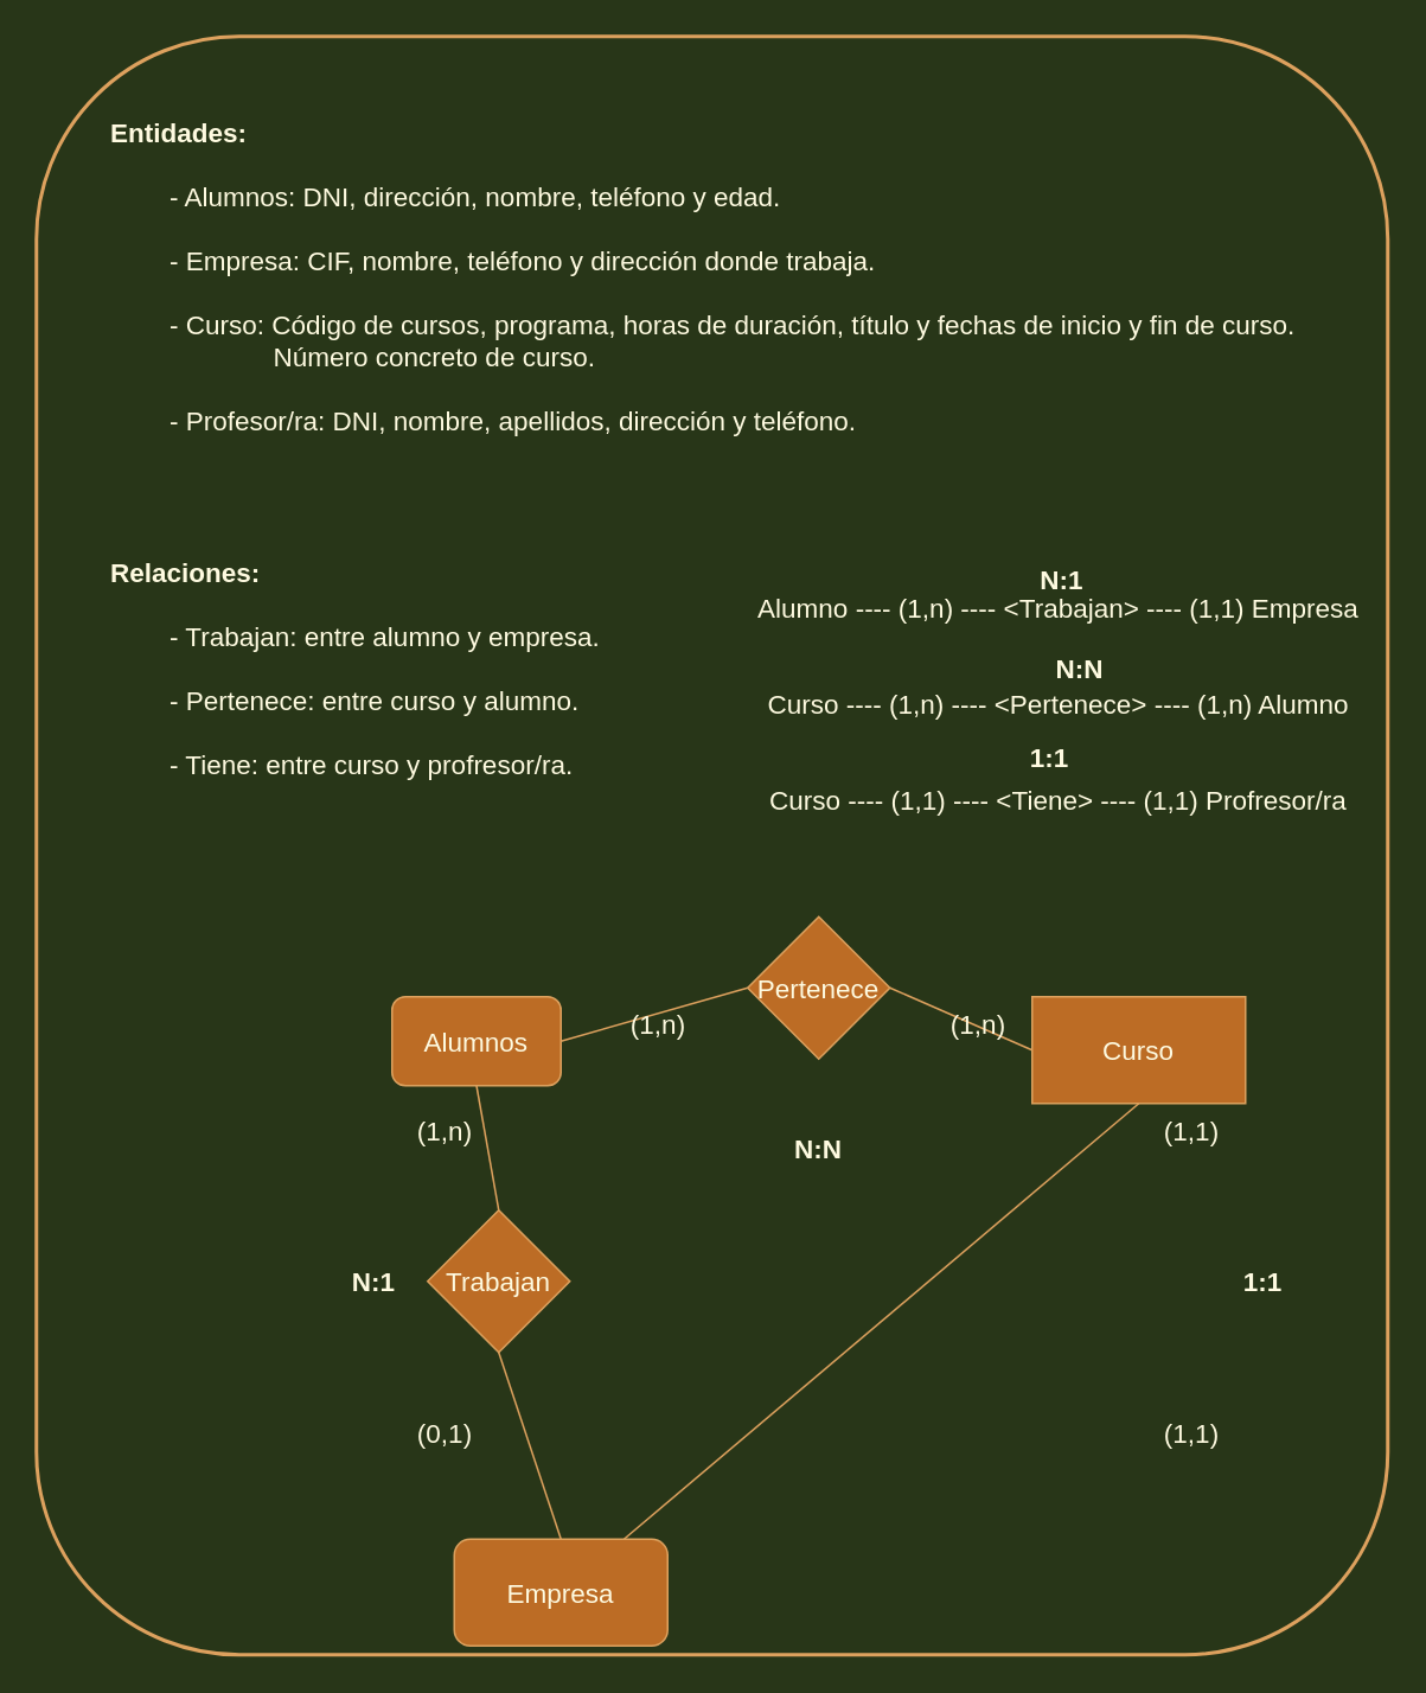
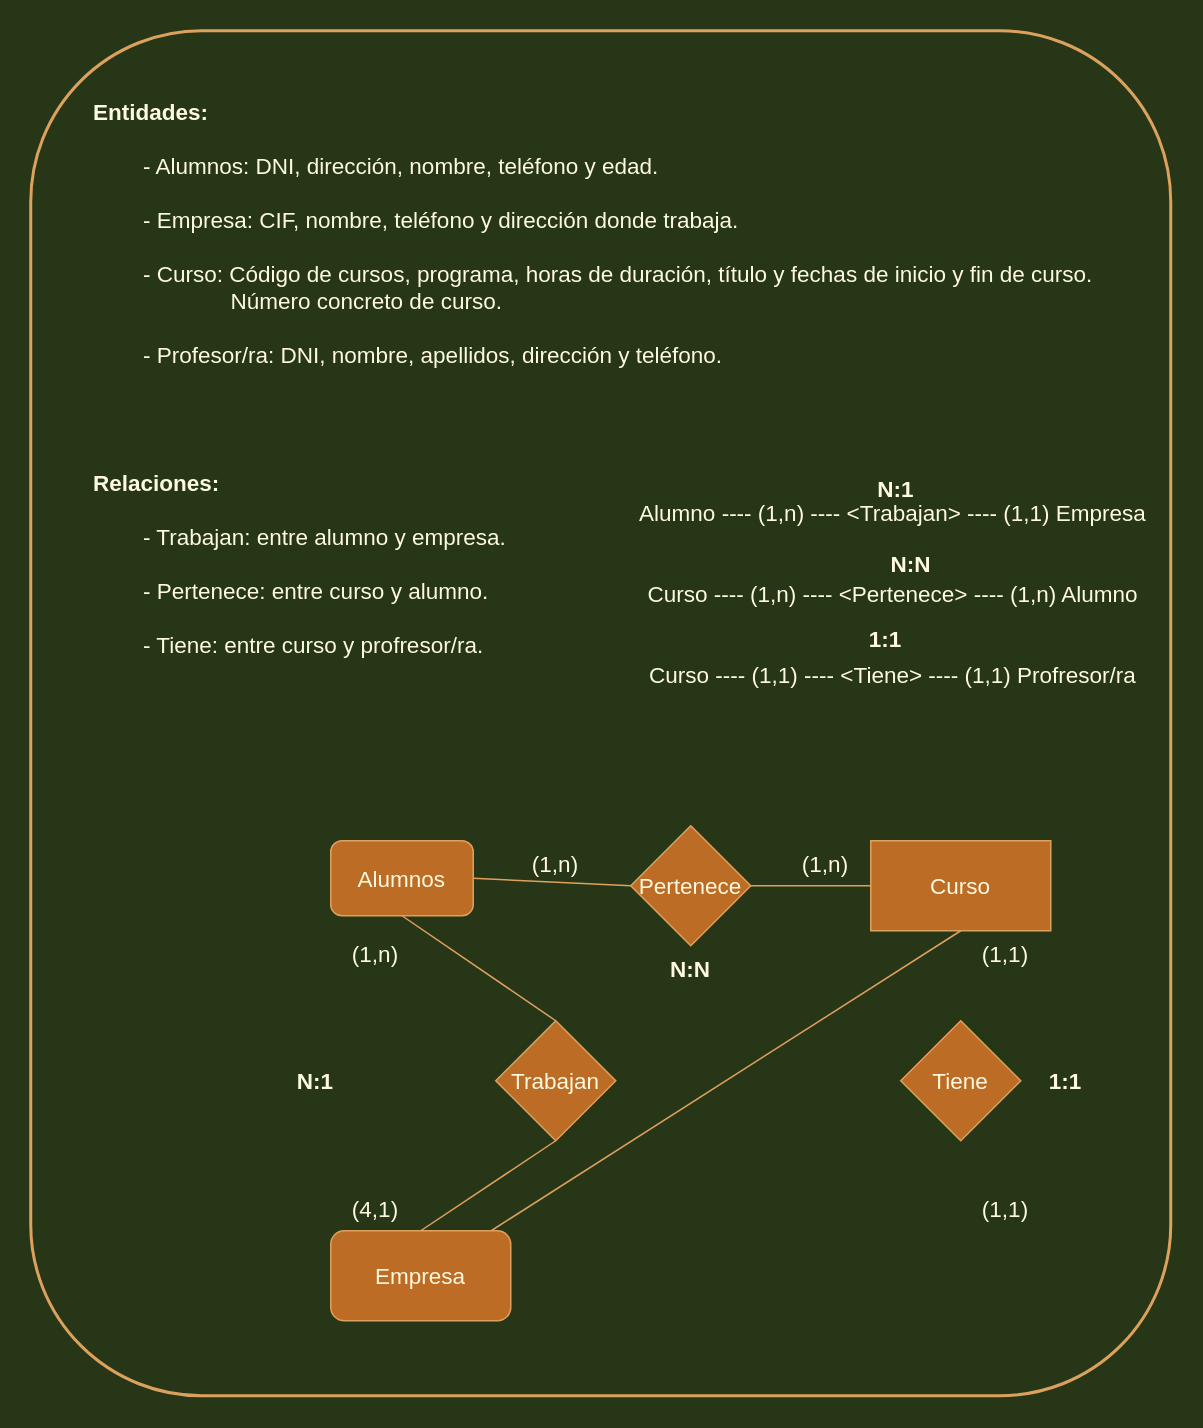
  <mxCell id="0" />
  <mxCell id="1" parent="0" />
  <mxCell id="2" value="&lt;font style=&quot;font-size: 15px&quot;&gt;&lt;b&gt;Entidades:&lt;/b&gt;&lt;br&gt;&lt;br&gt;&lt;span style=&quot;white-space: pre&quot;&gt;&#09;&lt;/span&gt;- Alumnos: DNI, dirección, nombre, teléfono y edad.&amp;nbsp;&lt;br&gt;&lt;br&gt;&lt;span style=&quot;white-space: pre&quot;&gt;&#09;&lt;/span&gt;- Empresa: CIF, nombre, teléfono y dirección donde trabaja.&lt;br&gt;&lt;br&gt;&lt;span style=&quot;white-space: pre&quot;&gt;&#09;&lt;/span&gt;- Curso: Código de cursos, programa, horas de duración, título y fechas de inicio y fin de curso. &lt;span style=&quot;white-space: pre&quot;&gt;&#09;&lt;/span&gt;&lt;span style=&quot;white-space: pre&quot;&gt;&#09;&lt;/span&gt;&amp;nbsp; &amp;nbsp; &amp;nbsp; Número concreto de curso.&lt;br&gt;&lt;br&gt;&lt;span style=&quot;white-space: pre&quot;&gt;&#09;&lt;/span&gt;- Profesor/ra: DNI, nombre, apellidos, dirección y teléfono.&lt;br&gt;&lt;/font&gt;" style="text;html=1;strokeColor=none;fillColor=none;align=left;verticalAlign=middle;whiteSpace=wrap;rounded=0;sketch=0;fontColor=#FEFAE0;" parent="1" vertex="1"><mxGeometry x="60" y="20" width="700" height="270" as="geometry" /></mxCell>
  <mxCell id="3" value="&lt;b&gt;Relaciones:&lt;/b&gt;&lt;br&gt;&lt;br&gt;&lt;span style=&quot;font-weight: bold&quot;&gt;&#09;&lt;/span&gt;&lt;span&gt;&#09;&lt;/span&gt;&lt;span style=&quot;white-space: pre&quot;&gt;&#09;&lt;/span&gt;- Trabajan: entre alumno y empresa.&lt;br&gt;&lt;span&gt;&lt;br&gt;&lt;span&gt;&#09;&lt;/span&gt;&lt;span style=&quot;white-space: pre&quot;&gt;&#09;&lt;/span&gt;- Pertenece: entre curso y alumno.&lt;br&gt;&lt;/span&gt;&lt;br&gt;&lt;span style=&quot;white-space: pre&quot;&gt;&#09;&lt;/span&gt;- Tiene: entre curso y profresor/ra." style="text;html=1;strokeColor=none;fillColor=none;align=left;verticalAlign=middle;whiteSpace=wrap;rounded=0;sketch=0;fontSize=15;fontColor=#FEFAE0;" parent="1" vertex="1"><mxGeometry x="60" y="300" width="680" height="150" as="geometry" /></mxCell>
  <mxCell id="4" value="Alumno ---- (1,n) ---- &amp;lt;Trabajan&amp;gt; ---- (1,1) Empresa&lt;br&gt;&lt;br&gt;&lt;br&gt;Curso ---- (1,n) ---- &amp;lt;Pertenece&amp;gt; ---- (1,n) Alumno&lt;br&gt;&lt;br&gt;&lt;br&gt;Curso ---- (1,1) ---- &amp;lt;Tiene&amp;gt; ---- (1,1) Profresor/ra" style="text;html=1;strokeColor=none;fillColor=none;align=center;verticalAlign=middle;whiteSpace=wrap;rounded=0;sketch=0;fontSize=15;fontColor=#FEFAE0;" parent="1" vertex="1"><mxGeometry x="410" y="320" width="370" height="150" as="geometry" /></mxCell>
  <mxCell id="5" style="rounded=1;sketch=0;orthogonalLoop=1;jettySize=auto;html=1;exitX=1;exitY=0.5;exitDx=0;exitDy=0;entryX=0;entryY=0.5;entryDx=0;entryDy=0;fontSize=15;fontColor=#FEFAE0;strokeColor=#DDA15E;fillColor=#BC6C25;endArrow=none;endFill=0;" parent="1" source="6" target="10" edge="1"><mxGeometry relative="1" as="geometry" /></mxCell>
  <mxCell id="6" value="Alumnos" style="rounded=1;whiteSpace=wrap;html=1;sketch=0;fontSize=15;fontColor=#FEFAE0;strokeColor=#DDA15E;fillColor=#BC6C25;align=center;verticalAlign=middle;" parent="1" vertex="1"><mxGeometry x="220" y="560" width="95" height="50" as="geometry" /></mxCell>
  <mxCell id="7" style="edgeStyle=none;rounded=1;sketch=0;orthogonalLoop=1;jettySize=auto;html=1;exitX=0.5;exitY=1;exitDx=0;exitDy=0;fontSize=15;fontColor=#FEFAE0;endArrow=none;endFill=0;strokeColor=#DDA15E;fillColor=#BC6C25;" parent="1" source="8" target="12" edge="1"><mxGeometry relative="1" as="geometry" /></mxCell>
  <mxCell id="8" value="Curso" style="whiteSpace=wrap;html=1;sketch=0;fontSize=15;fontColor=#FEFAE0;strokeColor=#DDA15E;fillColor=#BC6C25;align=center;verticalAlign=middle;rounded=0;" parent="1" vertex="1"><mxGeometry x="580" y="560" width="120" height="60" as="geometry" /></mxCell>
  <mxCell id="9" style="rounded=1;sketch=0;orthogonalLoop=1;jettySize=auto;html=1;exitX=1;exitY=0.5;exitDx=0;exitDy=0;entryX=0;entryY=0.5;entryDx=0;entryDy=0;fontSize=15;fontColor=#FEFAE0;strokeColor=#DDA15E;fillColor=#BC6C25;endArrow=none;endFill=0;" parent="1" source="10" target="8" edge="1"><mxGeometry relative="1" as="geometry" /></mxCell>
- <mxCell id="10" value="Pertenece" style="rhombus;whiteSpace=wrap;html=1;rounded=0;sketch=0;fontSize=15;fontColor=#FEFAE0;strokeColor=#DDA15E;fillColor=#BC6C25;align=center;verticalAlign=middle;" parent="1" vertex="1"><mxGeometry x="420" y="515" width="80" height="80" as="geometry" /></mxCell>
- <mxCell id="12" value="Empresa" style="rounded=1;whiteSpace=wrap;html=1;sketch=0;fontSize=15;fontColor=#FEFAE0;strokeColor=#DDA15E;fillColor=#BC6C25;align=center;verticalAlign=middle;" parent="1" vertex="1"><mxGeometry x="255" y="865" width="120" height="60" as="geometry" /></mxCell>
+ <mxCell id="10" value="Pertenece" style="rhombus;whiteSpace=wrap;html=1;rounded=0;sketch=0;fontSize=15;fontColor=#FEFAE0;strokeColor=#DDA15E;fillColor=#BC6C25;align=center;verticalAlign=middle;" parent="1" vertex="1"><mxGeometry x="420" y="550" width="80" height="80" as="geometry" /></mxCell>
+ <mxCell id="11" value="Tiene" style="rhombus;whiteSpace=wrap;html=1;rounded=0;sketch=0;fontSize=15;fontColor=#FEFAE0;strokeColor=#DDA15E;fillColor=#BC6C25;align=center;verticalAlign=middle;" parent="1" vertex="1"><mxGeometry x="600" y="680" width="80" height="80" as="geometry" /></mxCell>
+ <mxCell id="12" value="Empresa" style="rounded=1;whiteSpace=wrap;html=1;sketch=0;fontSize=15;fontColor=#FEFAE0;strokeColor=#DDA15E;fillColor=#BC6C25;align=center;verticalAlign=middle;" parent="1" vertex="1"><mxGeometry x="220" y="820" width="120" height="60" as="geometry" /></mxCell>
  <mxCell id="13" style="edgeStyle=none;rounded=1;sketch=0;orthogonalLoop=1;jettySize=auto;html=1;exitX=0.5;exitY=0;exitDx=0;exitDy=0;entryX=0.5;entryY=1;entryDx=0;entryDy=0;fontSize=15;fontColor=#FEFAE0;endArrow=none;endFill=0;strokeColor=#DDA15E;fillColor=#BC6C25;" parent="1" source="15" target="6" edge="1"><mxGeometry relative="1" as="geometry" /></mxCell>
  <mxCell id="14" style="edgeStyle=none;rounded=1;sketch=0;orthogonalLoop=1;jettySize=auto;html=1;exitX=0.5;exitY=1;exitDx=0;exitDy=0;entryX=0.5;entryY=0;entryDx=0;entryDy=0;fontSize=15;fontColor=#FEFAE0;endArrow=none;endFill=0;strokeColor=#DDA15E;fillColor=#BC6C25;" parent="1" source="15" target="12" edge="1"><mxGeometry relative="1" as="geometry" /></mxCell>
- <mxCell id="15" value="Trabajan" style="rhombus;whiteSpace=wrap;html=1;rounded=0;sketch=0;fontSize=15;fontColor=#FEFAE0;strokeColor=#DDA15E;fillColor=#BC6C25;align=center;verticalAlign=middle;" parent="1" vertex="1"><mxGeometry x="240" y="680" width="80" height="80" as="geometry" /></mxCell>
+ <mxCell id="15" value="Trabajan" style="rhombus;whiteSpace=wrap;html=1;rounded=0;sketch=0;fontSize=15;fontColor=#FEFAE0;strokeColor=#DDA15E;fillColor=#BC6C25;align=center;verticalAlign=middle;" parent="1" vertex="1"><mxGeometry x="330" y="680" width="80" height="80" as="geometry" /></mxCell>
  <mxCell id="16" value="&lt;b&gt;N:1&lt;/b&gt;" style="text;html=1;strokeColor=none;fillColor=none;align=center;verticalAlign=middle;whiteSpace=wrap;rounded=0;sketch=0;fontSize=15;fontColor=#FEFAE0;" parent="1" vertex="1"><mxGeometry x="567" y="310" width="60" height="30" as="geometry" /></mxCell>
  <mxCell id="17" value="&lt;b&gt;N:N&lt;/b&gt;" style="text;html=1;strokeColor=none;fillColor=none;align=center;verticalAlign=middle;whiteSpace=wrap;rounded=0;sketch=0;fontSize=15;fontColor=#FEFAE0;" parent="1" vertex="1"><mxGeometry x="577" y="360" width="60" height="30" as="geometry" /></mxCell>
  <mxCell id="18" value="&lt;b&gt;1:1&lt;/b&gt;" style="text;html=1;strokeColor=none;fillColor=none;align=center;verticalAlign=middle;whiteSpace=wrap;rounded=0;sketch=0;fontSize=15;fontColor=#FEFAE0;" parent="1" vertex="1"><mxGeometry x="560" y="410" width="60" height="30" as="geometry" /></mxCell>
  <mxCell id="19" value="(1,n)" style="text;html=1;strokeColor=none;fillColor=none;align=center;verticalAlign=middle;whiteSpace=wrap;rounded=0;sketch=0;fontSize=15;fontColor=#FEFAE0;" parent="1" vertex="1"><mxGeometry x="220" y="620" width="60" height="30" as="geometry" /></mxCell>
- <mxCell id="20" value="(0,1)" style="text;html=1;strokeColor=none;fillColor=none;align=center;verticalAlign=middle;whiteSpace=wrap;rounded=0;sketch=0;fontSize=15;fontColor=#FEFAE0;" parent="1" vertex="1"><mxGeometry x="220" y="790" width="60" height="30" as="geometry" /></mxCell>
+ <mxCell id="20" value="(4,1)" style="text;html=1;strokeColor=none;fillColor=none;align=center;verticalAlign=middle;whiteSpace=wrap;rounded=0;sketch=0;fontSize=15;fontColor=#FEFAE0;" parent="1" vertex="1"><mxGeometry x="220" y="790" width="60" height="30" as="geometry" /></mxCell>
  <mxCell id="21" value="&lt;b&gt;N:1&lt;/b&gt;" style="text;html=1;strokeColor=none;fillColor=none;align=center;verticalAlign=middle;whiteSpace=wrap;rounded=0;sketch=0;fontSize=15;fontColor=#FEFAE0;" parent="1" vertex="1"><mxGeometry x="180" y="705" width="60" height="30" as="geometry" /></mxCell>
  <mxCell id="22" value="(1,n)" style="text;html=1;strokeColor=none;fillColor=none;align=center;verticalAlign=middle;whiteSpace=wrap;rounded=0;sketch=0;fontSize=15;fontColor=#FEFAE0;" parent="1" vertex="1"><mxGeometry x="340" y="560" width="60" height="30" as="geometry" /></mxCell>
  <mxCell id="23" value="(1,n)" style="text;html=1;strokeColor=none;fillColor=none;align=center;verticalAlign=middle;whiteSpace=wrap;rounded=0;sketch=0;fontSize=15;fontColor=#FEFAE0;" parent="1" vertex="1"><mxGeometry x="520" y="560" width="60" height="30" as="geometry" /></mxCell>
  <mxCell id="24" value="&lt;b&gt;N:N&lt;/b&gt;" style="text;html=1;strokeColor=none;fillColor=none;align=center;verticalAlign=middle;whiteSpace=wrap;rounded=0;sketch=0;fontSize=15;fontColor=#FEFAE0;" parent="1" vertex="1"><mxGeometry x="430" y="630" width="60" height="30" as="geometry" /></mxCell>
  <mxCell id="25" value="(1,1)" style="text;html=1;strokeColor=none;fillColor=none;align=center;verticalAlign=middle;whiteSpace=wrap;rounded=0;sketch=0;fontSize=15;fontColor=#FEFAE0;" parent="1" vertex="1"><mxGeometry x="640" y="620" width="60" height="30" as="geometry" /></mxCell>
  <mxCell id="26" value="(1,1)" style="text;html=1;strokeColor=none;fillColor=none;align=center;verticalAlign=middle;whiteSpace=wrap;rounded=0;sketch=0;fontSize=15;fontColor=#FEFAE0;" parent="1" vertex="1"><mxGeometry x="640" y="790" width="60" height="30" as="geometry" /></mxCell>
  <mxCell id="27" value="&lt;b&gt;1:1&lt;/b&gt;" style="text;html=1;strokeColor=none;fillColor=none;align=center;verticalAlign=middle;whiteSpace=wrap;rounded=0;sketch=0;fontSize=15;fontColor=#FEFAE0;" parent="1" vertex="1"><mxGeometry x="680" y="705" width="60" height="30" as="geometry" /></mxCell>
  <mxCell id="28" value="" style="rounded=1;whiteSpace=wrap;html=1;sketch=0;fontSize=15;fontColor=#FEFAE0;strokeColor=#DDA15E;strokeWidth=2;fillColor=none;align=center;verticalAlign=middle;" parent="1" vertex="1"><mxGeometry x="20" y="20" width="760" height="910" as="geometry" /></mxCell>
